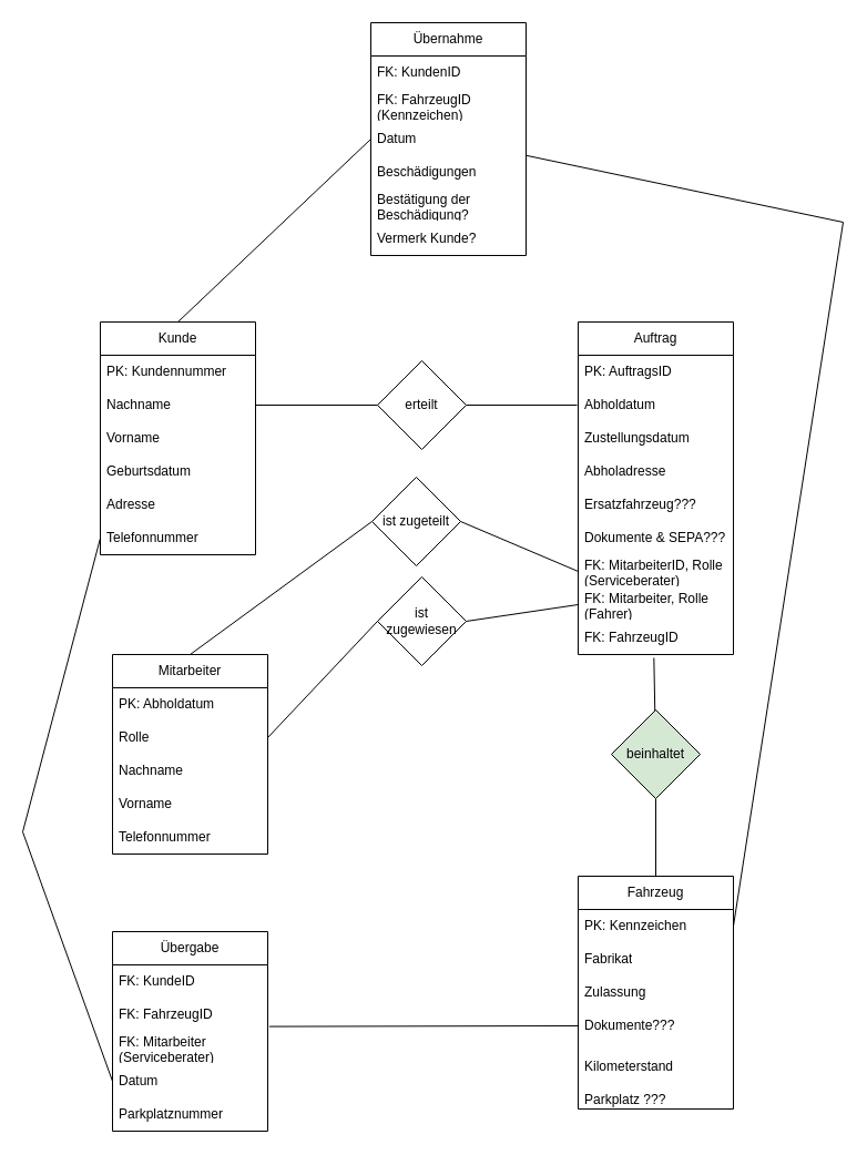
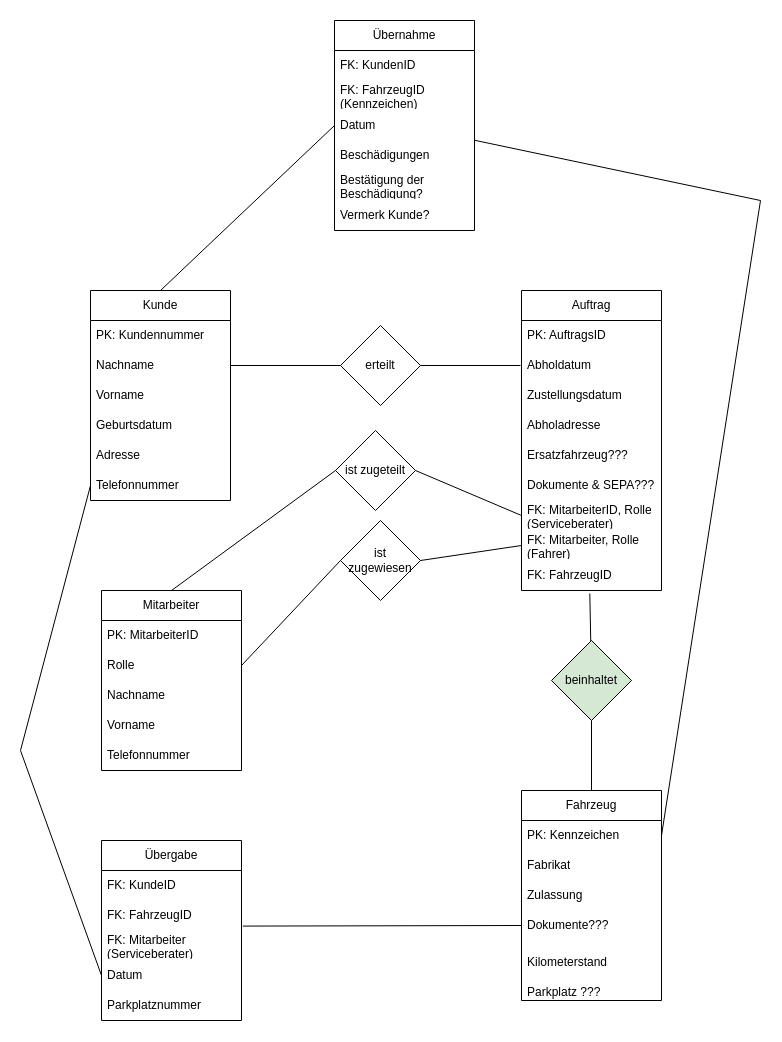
  <mxCell id="0" />
  <mxCell id="1" parent="0" />
  <mxCell id="2" value="Kunde" style="swimlane;fontStyle=0;childLayout=stackLayout;horizontal=1;startSize=30;horizontalStack=0;resizeParent=1;resizeParentMax=0;resizeLast=0;collapsible=1;marginBottom=0;whiteSpace=wrap;html=1;" vertex="1" parent="1"><mxGeometry x="90" y="290" width="140" height="210" as="geometry" /></mxCell>
  <mxCell id="3" value="PK: Kundennummer" style="text;strokeColor=none;fillColor=none;align=left;verticalAlign=middle;spacingLeft=4;spacingRight=4;overflow=hidden;points=[[0,0.5],[1,0.5]];portConstraint=eastwest;rotatable=0;whiteSpace=wrap;html=1;" vertex="1" parent="2"><mxGeometry y="30" width="140" height="30" as="geometry" /></mxCell>
  <mxCell id="4" value="Nachname" style="text;strokeColor=none;fillColor=none;align=left;verticalAlign=middle;spacingLeft=4;spacingRight=4;overflow=hidden;points=[[0,0.5],[1,0.5]];portConstraint=eastwest;rotatable=0;whiteSpace=wrap;html=1;" vertex="1" parent="2"><mxGeometry y="60" width="140" height="30" as="geometry" /></mxCell>
  <mxCell id="5" value="Vorname" style="text;strokeColor=none;fillColor=none;align=left;verticalAlign=middle;spacingLeft=4;spacingRight=4;overflow=hidden;points=[[0,0.5],[1,0.5]];portConstraint=eastwest;rotatable=0;whiteSpace=wrap;html=1;" vertex="1" parent="2"><mxGeometry y="90" width="140" height="30" as="geometry" /></mxCell>
  <mxCell id="6" value="Geburtsdatum" style="text;strokeColor=none;fillColor=none;align=left;verticalAlign=middle;spacingLeft=4;spacingRight=4;overflow=hidden;points=[[0,0.5],[1,0.5]];portConstraint=eastwest;rotatable=0;whiteSpace=wrap;html=1;" vertex="1" parent="2"><mxGeometry y="120" width="140" height="30" as="geometry" /></mxCell>
  <mxCell id="7" value="Adresse" style="text;strokeColor=none;fillColor=none;align=left;verticalAlign=middle;spacingLeft=4;spacingRight=4;overflow=hidden;points=[[0,0.5],[1,0.5]];portConstraint=eastwest;rotatable=0;whiteSpace=wrap;html=1;" vertex="1" parent="2"><mxGeometry y="150" width="140" height="30" as="geometry" /></mxCell>
  <mxCell id="8" value="Telefonnummer" style="text;strokeColor=none;fillColor=none;align=left;verticalAlign=middle;spacingLeft=4;spacingRight=4;overflow=hidden;points=[[0,0.5],[1,0.5]];portConstraint=eastwest;rotatable=0;whiteSpace=wrap;html=1;" vertex="1" parent="2"><mxGeometry y="180" width="140" height="30" as="geometry" /></mxCell>
  <mxCell id="9" value="erteilt" style="rhombus;whiteSpace=wrap;html=1;" vertex="1" parent="1"><mxGeometry x="340" y="325" width="80" height="80" as="geometry" /></mxCell>
  <mxCell id="10" value="" style="endArrow=none;html=1;rounded=0;exitX=1;exitY=0.5;exitDx=0;exitDy=0;entryX=0;entryY=0.5;entryDx=0;entryDy=0;" edge="1" parent="1" target="9"><mxGeometry width="50" height="50" relative="1" as="geometry"><mxPoint x="230" y="365" as="sourcePoint" /><mxPoint x="420" y="380" as="targetPoint" /></mxGeometry></mxCell>
  <mxCell id="11" value="" style="endArrow=none;html=1;rounded=0;entryX=1;entryY=0.5;entryDx=0;entryDy=0;exitX=0;exitY=0.5;exitDx=0;exitDy=0;" edge="1" parent="1" target="9"><mxGeometry width="50" height="50" relative="1" as="geometry"><mxPoint x="520" y="365" as="sourcePoint" /><mxPoint x="420" y="380" as="targetPoint" /></mxGeometry></mxCell>
  <mxCell id="12" value="Fahrzeug" style="swimlane;fontStyle=0;childLayout=stackLayout;horizontal=1;startSize=30;horizontalStack=0;resizeParent=1;resizeParentMax=0;resizeLast=0;collapsible=1;marginBottom=0;whiteSpace=wrap;html=1;" vertex="1" parent="1"><mxGeometry x="521" y="790" width="140" height="210" as="geometry" /></mxCell>
  <mxCell id="13" value="PK:&amp;nbsp;&lt;span style=&quot;background-color: initial;&quot;&gt;Kennzeichen&lt;/span&gt;" style="text;strokeColor=none;fillColor=none;align=left;verticalAlign=middle;spacingLeft=4;spacingRight=4;overflow=hidden;points=[[0,0.5],[1,0.5]];portConstraint=eastwest;rotatable=0;whiteSpace=wrap;html=1;" vertex="1" parent="12"><mxGeometry y="30" width="140" height="30" as="geometry" /></mxCell>
  <mxCell id="14" value="Fabrikat" style="text;strokeColor=none;fillColor=none;align=left;verticalAlign=middle;spacingLeft=4;spacingRight=4;overflow=hidden;points=[[0,0.5],[1,0.5]];portConstraint=eastwest;rotatable=0;whiteSpace=wrap;html=1;" vertex="1" parent="12"><mxGeometry y="60" width="140" height="30" as="geometry" /></mxCell>
  <mxCell id="15" value="Zulassung" style="text;strokeColor=none;fillColor=none;align=left;verticalAlign=middle;spacingLeft=4;spacingRight=4;overflow=hidden;points=[[0,0.5],[1,0.5]];portConstraint=eastwest;rotatable=0;whiteSpace=wrap;html=1;" vertex="1" parent="12"><mxGeometry y="90" width="140" height="30" as="geometry" /></mxCell>
  <mxCell id="16" value="Dokumente???" style="text;strokeColor=none;fillColor=none;align=left;verticalAlign=middle;spacingLeft=4;spacingRight=4;overflow=hidden;points=[[0,0.5],[1,0.5]];portConstraint=eastwest;rotatable=0;whiteSpace=wrap;html=1;" vertex="1" parent="12"><mxGeometry y="120" width="140" height="30" as="geometry" /></mxCell>
  <mxCell id="17" value="&lt;p data-pm-slice=&quot;1 1 [&amp;quot;bulletList&amp;quot;,null,&amp;quot;listItem&amp;quot;,null,&amp;quot;bulletList&amp;quot;,null,&amp;quot;listItem&amp;quot;,null]&quot;&gt;Kilometerstand&lt;/p&gt;" style="text;strokeColor=none;fillColor=none;align=left;verticalAlign=middle;spacingLeft=4;spacingRight=4;overflow=hidden;points=[[0,0.5],[1,0.5]];portConstraint=eastwest;rotatable=0;whiteSpace=wrap;html=1;" vertex="1" parent="12"><mxGeometry y="150" width="140" height="30" as="geometry" /></mxCell>
  <mxCell id="18" value="&lt;p data-pm-slice=&quot;1 1 [&amp;quot;bulletList&amp;quot;,null,&amp;quot;listItem&amp;quot;,null,&amp;quot;bulletList&amp;quot;,null,&amp;quot;listItem&amp;quot;,null]&quot;&gt;Parkplatz ???&lt;/p&gt;" style="text;strokeColor=none;fillColor=none;align=left;verticalAlign=middle;spacingLeft=4;spacingRight=4;overflow=hidden;points=[[0,0.5],[1,0.5]];portConstraint=eastwest;rotatable=0;whiteSpace=wrap;html=1;" vertex="1" parent="12"><mxGeometry y="180" width="140" height="30" as="geometry" /></mxCell>
  <mxCell id="19" value="Auftrag" style="swimlane;fontStyle=0;childLayout=stackLayout;horizontal=1;startSize=30;horizontalStack=0;resizeParent=1;resizeParentMax=0;resizeLast=0;collapsible=1;marginBottom=0;whiteSpace=wrap;html=1;" vertex="1" parent="1"><mxGeometry x="521" y="290" width="140" height="300" as="geometry" /></mxCell>
  <mxCell id="20" value="PK: AuftragsID" style="text;strokeColor=none;fillColor=none;align=left;verticalAlign=middle;spacingLeft=4;spacingRight=4;overflow=hidden;points=[[0,0.5],[1,0.5]];portConstraint=eastwest;rotatable=0;whiteSpace=wrap;html=1;" vertex="1" parent="19"><mxGeometry y="30" width="140" height="30" as="geometry" /></mxCell>
  <mxCell id="21" value="Abholdatum" style="text;strokeColor=none;fillColor=none;align=left;verticalAlign=middle;spacingLeft=4;spacingRight=4;overflow=hidden;points=[[0,0.5],[1,0.5]];portConstraint=eastwest;rotatable=0;whiteSpace=wrap;html=1;" vertex="1" parent="19"><mxGeometry y="60" width="140" height="30" as="geometry" /></mxCell>
  <mxCell id="22" value="Zustellungsdatum" style="text;strokeColor=none;fillColor=none;align=left;verticalAlign=middle;spacingLeft=4;spacingRight=4;overflow=hidden;points=[[0,0.5],[1,0.5]];portConstraint=eastwest;rotatable=0;whiteSpace=wrap;html=1;" vertex="1" parent="19"><mxGeometry y="90" width="140" height="30" as="geometry" /></mxCell>
  <mxCell id="23" value="Abholadresse" style="text;strokeColor=none;fillColor=none;align=left;verticalAlign=middle;spacingLeft=4;spacingRight=4;overflow=hidden;points=[[0,0.5],[1,0.5]];portConstraint=eastwest;rotatable=0;whiteSpace=wrap;html=1;" vertex="1" parent="19"><mxGeometry y="120" width="140" height="30" as="geometry" /></mxCell>
  <mxCell id="24" value="Ersatzfahrzeug???" style="text;strokeColor=none;fillColor=none;align=left;verticalAlign=middle;spacingLeft=4;spacingRight=4;overflow=hidden;points=[[0,0.5],[1,0.5]];portConstraint=eastwest;rotatable=0;whiteSpace=wrap;html=1;" vertex="1" parent="19"><mxGeometry y="150" width="140" height="30" as="geometry" /></mxCell>
  <mxCell id="25" value="Dokumente &amp;amp; SEPA???" style="text;strokeColor=none;fillColor=none;align=left;verticalAlign=middle;spacingLeft=4;spacingRight=4;overflow=hidden;points=[[0,0.5],[1,0.5]];portConstraint=eastwest;rotatable=0;whiteSpace=wrap;html=1;" vertex="1" parent="19"><mxGeometry y="180" width="140" height="30" as="geometry" /></mxCell>
  <mxCell id="26" value="FK: MitarbeiterID, Rolle (Serviceberater)" style="text;strokeColor=none;fillColor=none;align=left;verticalAlign=middle;spacingLeft=4;spacingRight=4;overflow=hidden;points=[[0,0.5],[1,0.5]];portConstraint=eastwest;rotatable=0;whiteSpace=wrap;html=1;" vertex="1" parent="19"><mxGeometry y="210" width="140" height="30" as="geometry" /></mxCell>
  <mxCell id="27" value="FK: Mitarbeiter, Rolle (Fahrer)" style="text;strokeColor=none;fillColor=none;align=left;verticalAlign=middle;spacingLeft=4;spacingRight=4;overflow=hidden;points=[[0,0.5],[1,0.5]];portConstraint=eastwest;rotatable=0;whiteSpace=wrap;html=1;" vertex="1" parent="19"><mxGeometry y="240" width="140" height="30" as="geometry" /></mxCell>
  <mxCell id="28" value="FK: FahrzeugID" style="text;strokeColor=none;fillColor=none;align=left;verticalAlign=middle;spacingLeft=4;spacingRight=4;overflow=hidden;points=[[0,0.5],[1,0.5]];portConstraint=eastwest;rotatable=0;whiteSpace=wrap;html=1;" vertex="1" parent="19"><mxGeometry y="270" width="140" height="30" as="geometry" /></mxCell>
  <mxCell id="29" value="Mitarbeiter" style="swimlane;fontStyle=0;childLayout=stackLayout;horizontal=1;startSize=30;horizontalStack=0;resizeParent=1;resizeParentMax=0;resizeLast=0;collapsible=1;marginBottom=0;whiteSpace=wrap;html=1;" vertex="1" parent="1"><mxGeometry x="101" y="590" width="140" height="180" as="geometry" /></mxCell>
- <mxCell id="30" value="PK: Abholdatum" style="text;strokeColor=none;fillColor=none;align=left;verticalAlign=middle;spacingLeft=4;spacingRight=4;overflow=hidden;points=[[0,0.5],[1,0.5]];portConstraint=eastwest;rotatable=0;whiteSpace=wrap;html=1;" vertex="1" parent="29"><mxGeometry y="30" width="140" height="30" as="geometry" /></mxCell>
+ <mxCell id="30" value="PK: MitarbeiterID" style="text;strokeColor=none;fillColor=none;align=left;verticalAlign=middle;spacingLeft=4;spacingRight=4;overflow=hidden;points=[[0,0.5],[1,0.5]];portConstraint=eastwest;rotatable=0;whiteSpace=wrap;html=1;" vertex="1" parent="29"><mxGeometry y="30" width="140" height="30" as="geometry" /></mxCell>
  <mxCell id="31" value="Rolle" style="text;strokeColor=none;fillColor=none;align=left;verticalAlign=middle;spacingLeft=4;spacingRight=4;overflow=hidden;points=[[0,0.5],[1,0.5]];portConstraint=eastwest;rotatable=0;whiteSpace=wrap;html=1;" vertex="1" parent="29"><mxGeometry y="60" width="140" height="30" as="geometry" /></mxCell>
  <mxCell id="32" value="Nachname" style="text;strokeColor=none;fillColor=none;align=left;verticalAlign=middle;spacingLeft=4;spacingRight=4;overflow=hidden;points=[[0,0.5],[1,0.5]];portConstraint=eastwest;rotatable=0;whiteSpace=wrap;html=1;" vertex="1" parent="29"><mxGeometry y="90" width="140" height="30" as="geometry" /></mxCell>
  <mxCell id="33" value="Vorname" style="text;strokeColor=none;fillColor=none;align=left;verticalAlign=middle;spacingLeft=4;spacingRight=4;overflow=hidden;points=[[0,0.5],[1,0.5]];portConstraint=eastwest;rotatable=0;whiteSpace=wrap;html=1;" vertex="1" parent="29"><mxGeometry y="120" width="140" height="30" as="geometry" /></mxCell>
  <mxCell id="34" value="Telefonnummer" style="text;strokeColor=none;fillColor=none;align=left;verticalAlign=middle;spacingLeft=4;spacingRight=4;overflow=hidden;points=[[0,0.5],[1,0.5]];portConstraint=eastwest;rotatable=0;whiteSpace=wrap;html=1;" vertex="1" parent="29"><mxGeometry y="150" width="140" height="30" as="geometry" /></mxCell>
  <mxCell id="35" value="beinhaltet" style="rhombus;whiteSpace=wrap;html=1;fillColor=#d5e8d4;" vertex="1" parent="1"><mxGeometry x="551" y="640" width="80" height="80" as="geometry" /></mxCell>
  <mxCell id="36" value="" style="endArrow=none;html=1;rounded=0;entryX=0.488;entryY=1.1;entryDx=0;entryDy=0;entryPerimeter=0;" edge="1" parent="1" source="35" target="28"><mxGeometry width="50" height="50" relative="1" as="geometry"><mxPoint x="351" y="670" as="sourcePoint" /><mxPoint x="401" y="620" as="targetPoint" /></mxGeometry></mxCell>
  <mxCell id="37" value="" style="endArrow=none;html=1;rounded=0;entryX=0.5;entryY=1;entryDx=0;entryDy=0;exitX=0.5;exitY=0;exitDx=0;exitDy=0;" edge="1" parent="1" source="12" target="35"><mxGeometry width="50" height="50" relative="1" as="geometry"><mxPoint x="351" y="670" as="sourcePoint" /><mxPoint x="401" y="620" as="targetPoint" /></mxGeometry></mxCell>
  <mxCell id="38" value="ist zugeteilt" style="rhombus;whiteSpace=wrap;html=1;" vertex="1" parent="1"><mxGeometry x="335" y="430" width="80" height="80" as="geometry" /></mxCell>
  <mxCell id="39" value="ist zugewiesen" style="rhombus;whiteSpace=wrap;html=1;" vertex="1" parent="1"><mxGeometry x="340" y="520" width="80" height="80" as="geometry" /></mxCell>
  <mxCell id="40" value="" style="endArrow=none;html=1;rounded=0;exitX=1;exitY=0.5;exitDx=0;exitDy=0;entryX=0;entryY=0.5;entryDx=0;entryDy=0;" edge="1" parent="1" source="31" target="39"><mxGeometry width="50" height="50" relative="1" as="geometry"><mxPoint x="431" y="620" as="sourcePoint" /><mxPoint x="481" y="570" as="targetPoint" /></mxGeometry></mxCell>
  <mxCell id="41" value="" style="endArrow=none;html=1;rounded=0;exitX=0;exitY=0.5;exitDx=0;exitDy=0;entryX=0.5;entryY=0;entryDx=0;entryDy=0;" edge="1" parent="1" source="38" target="29"><mxGeometry width="50" height="50" relative="1" as="geometry"><mxPoint x="431" y="620" as="sourcePoint" /><mxPoint x="481" y="570" as="targetPoint" /></mxGeometry></mxCell>
  <mxCell id="42" value="" style="endArrow=none;html=1;rounded=0;exitX=1;exitY=0.5;exitDx=0;exitDy=0;entryX=0;entryY=0.5;entryDx=0;entryDy=0;" edge="1" parent="1" source="38" target="26"><mxGeometry width="50" height="50" relative="1" as="geometry"><mxPoint x="431" y="620" as="sourcePoint" /><mxPoint x="481" y="570" as="targetPoint" /></mxGeometry></mxCell>
  <mxCell id="43" value="" style="endArrow=none;html=1;rounded=0;exitX=1;exitY=0.5;exitDx=0;exitDy=0;entryX=0;entryY=0.5;entryDx=0;entryDy=0;" edge="1" parent="1" source="39" target="27"><mxGeometry width="50" height="50" relative="1" as="geometry"><mxPoint x="431" y="620" as="sourcePoint" /><mxPoint x="481" y="570" as="targetPoint" /></mxGeometry></mxCell>
  <mxCell id="44" value="Übergabe" style="swimlane;fontStyle=0;childLayout=stackLayout;horizontal=1;startSize=30;horizontalStack=0;resizeParent=1;resizeParentMax=0;resizeLast=0;collapsible=1;marginBottom=0;whiteSpace=wrap;html=1;" vertex="1" parent="1"><mxGeometry x="101" y="840" width="140" height="180" as="geometry" /></mxCell>
  <mxCell id="45" value="FK: KundeID" style="text;strokeColor=none;fillColor=none;align=left;verticalAlign=middle;spacingLeft=4;spacingRight=4;overflow=hidden;points=[[0,0.5],[1,0.5]];portConstraint=eastwest;rotatable=0;whiteSpace=wrap;html=1;" vertex="1" parent="44"><mxGeometry y="30" width="140" height="30" as="geometry" /></mxCell>
  <mxCell id="46" value="FK: FahrzeugID" style="text;strokeColor=none;fillColor=none;align=left;verticalAlign=middle;spacingLeft=4;spacingRight=4;overflow=hidden;points=[[0,0.5],[1,0.5]];portConstraint=eastwest;rotatable=0;whiteSpace=wrap;html=1;" vertex="1" parent="44"><mxGeometry y="60" width="140" height="30" as="geometry" /></mxCell>
  <mxCell id="47" value="FK: Mitarbeiter (Serviceberater)" style="text;strokeColor=none;fillColor=none;align=left;verticalAlign=middle;spacingLeft=4;spacingRight=4;overflow=hidden;points=[[0,0.5],[1,0.5]];portConstraint=eastwest;rotatable=0;whiteSpace=wrap;html=1;" vertex="1" parent="44"><mxGeometry y="90" width="140" height="30" as="geometry" /></mxCell>
  <mxCell id="48" value="Datum" style="text;strokeColor=none;fillColor=none;align=left;verticalAlign=middle;spacingLeft=4;spacingRight=4;overflow=hidden;points=[[0,0.5],[1,0.5]];portConstraint=eastwest;rotatable=0;whiteSpace=wrap;html=1;" vertex="1" parent="44"><mxGeometry y="120" width="140" height="30" as="geometry" /></mxCell>
  <mxCell id="49" value="Parkplatznummer" style="text;strokeColor=none;fillColor=none;align=left;verticalAlign=middle;spacingLeft=4;spacingRight=4;overflow=hidden;points=[[0,0.5],[1,0.5]];portConstraint=eastwest;rotatable=0;whiteSpace=wrap;html=1;" vertex="1" parent="44"><mxGeometry y="150" width="140" height="30" as="geometry" /></mxCell>
  <mxCell id="50" value="Übernahme" style="swimlane;fontStyle=0;childLayout=stackLayout;horizontal=1;startSize=30;horizontalStack=0;resizeParent=1;resizeParentMax=0;resizeLast=0;collapsible=1;marginBottom=0;whiteSpace=wrap;html=1;" vertex="1" parent="1"><mxGeometry x="334" y="20" width="140" height="210" as="geometry" /></mxCell>
  <mxCell id="51" value="FK: KundenID" style="text;strokeColor=none;fillColor=none;align=left;verticalAlign=middle;spacingLeft=4;spacingRight=4;overflow=hidden;points=[[0,0.5],[1,0.5]];portConstraint=eastwest;rotatable=0;whiteSpace=wrap;html=1;" vertex="1" parent="50"><mxGeometry y="30" width="140" height="30" as="geometry" /></mxCell>
  <mxCell id="52" value="FK: FahrzeugID (Kennzeichen)" style="text;strokeColor=none;fillColor=none;align=left;verticalAlign=middle;spacingLeft=4;spacingRight=4;overflow=hidden;points=[[0,0.5],[1,0.5]];portConstraint=eastwest;rotatable=0;whiteSpace=wrap;html=1;" vertex="1" parent="50"><mxGeometry y="60" width="140" height="30" as="geometry" /></mxCell>
  <mxCell id="53" value="Datum" style="text;strokeColor=none;fillColor=none;align=left;verticalAlign=middle;spacingLeft=4;spacingRight=4;overflow=hidden;points=[[0,0.5],[1,0.5]];portConstraint=eastwest;rotatable=0;whiteSpace=wrap;html=1;" vertex="1" parent="50"><mxGeometry y="90" width="140" height="30" as="geometry" /></mxCell>
  <mxCell id="54" value="Beschädigungen" style="text;strokeColor=none;fillColor=none;align=left;verticalAlign=middle;spacingLeft=4;spacingRight=4;overflow=hidden;points=[[0,0.5],[1,0.5]];portConstraint=eastwest;rotatable=0;whiteSpace=wrap;html=1;" vertex="1" parent="50"><mxGeometry y="120" width="140" height="30" as="geometry" /></mxCell>
  <mxCell id="55" value="Bestätigung der Beschädigung?" style="text;strokeColor=none;fillColor=none;align=left;verticalAlign=middle;spacingLeft=4;spacingRight=4;overflow=hidden;points=[[0,0.5],[1,0.5]];portConstraint=eastwest;rotatable=0;whiteSpace=wrap;html=1;" vertex="1" parent="50"><mxGeometry y="150" width="140" height="30" as="geometry" /></mxCell>
  <mxCell id="56" value="Vermerk Kunde?" style="text;strokeColor=none;fillColor=none;align=left;verticalAlign=middle;spacingLeft=4;spacingRight=4;overflow=hidden;points=[[0,0.5],[1,0.5]];portConstraint=eastwest;rotatable=0;whiteSpace=wrap;html=1;" vertex="1" parent="50"><mxGeometry y="180" width="140" height="30" as="geometry" /></mxCell>
  <mxCell id="57" value="" style="endArrow=none;html=1;rounded=0;exitX=1;exitY=0.5;exitDx=0;exitDy=0;" edge="1" parent="1" source="13" target="53"><mxGeometry width="50" height="50" relative="1" as="geometry"><mxPoint x="480" y="620" as="sourcePoint" /><mxPoint x="530" y="570" as="targetPoint" /><Array as="points"><mxPoint x="760" y="200" /></Array></mxGeometry></mxCell>
  <mxCell id="58" value="" style="endArrow=none;html=1;rounded=0;exitX=0.5;exitY=0;exitDx=0;exitDy=0;entryX=0;entryY=0.5;entryDx=0;entryDy=0;" edge="1" parent="1" source="2" target="53"><mxGeometry width="50" height="50" relative="1" as="geometry"><mxPoint x="480" y="420" as="sourcePoint" /><mxPoint x="530" y="370" as="targetPoint" /></mxGeometry></mxCell>
  <mxCell id="59" value="" style="endArrow=none;html=1;rounded=0;exitX=0;exitY=0.5;exitDx=0;exitDy=0;entryX=0;entryY=0.5;entryDx=0;entryDy=0;" edge="1" parent="1" source="8" target="48"><mxGeometry width="50" height="50" relative="1" as="geometry"><mxPoint x="420" y="610" as="sourcePoint" /><mxPoint x="470" y="560" as="targetPoint" /><Array as="points"><mxPoint x="20" y="750" /></Array></mxGeometry></mxCell>
  <mxCell id="60" value="" style="endArrow=none;html=1;rounded=0;exitX=1.01;exitY=0.853;exitDx=0;exitDy=0;exitPerimeter=0;entryX=0;entryY=0.5;entryDx=0;entryDy=0;" edge="1" parent="1" source="46" target="16"><mxGeometry width="50" height="50" relative="1" as="geometry"><mxPoint x="420" y="920" as="sourcePoint" /><mxPoint x="470" y="870" as="targetPoint" /></mxGeometry></mxCell>
